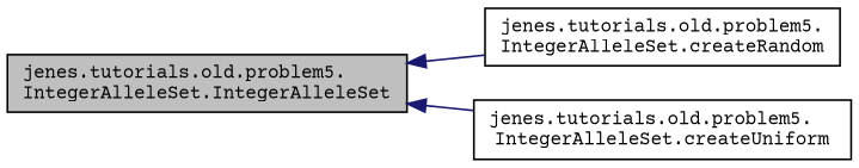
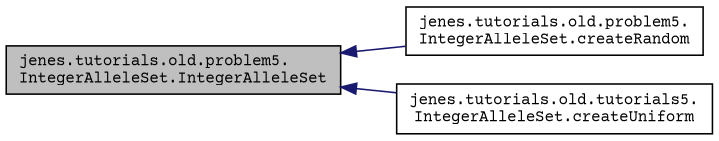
  digraph {
    rankdir=LR
    fontname="Courier Prime"
    node [color=black fillcolor=white fontname="Courier Prime" fontsize=10 shape=record style=filled]
    edge [color=midnightblue dir=back fontname="Courier Prime" fontsize=10 labelfontname=Helvetica labelfontsize=10 style=solid]
    n1 [fillcolor=grey75 fontcolor=black height=0.2 label="jenes.tutorials.old.problem5.\lIntegerAlleleSet.IntegerAlleleSet" width=0.4]
    n2 [height=0.2 label="jenes.tutorials.old.problem5.\lIntegerAlleleSet.createRandom" width=0.4]
-   n3 [height=0.2 label="jenes.tutorials.old.problem5.\lIntegerAlleleSet.createUniform" width=0.4]
+   n3 [height=0.2 label="jenes.tutorials.old.tutorials5.\lIntegerAlleleSet.createUniform" width=0.4]
    n1 -> n2
    n1 -> n3
  }
